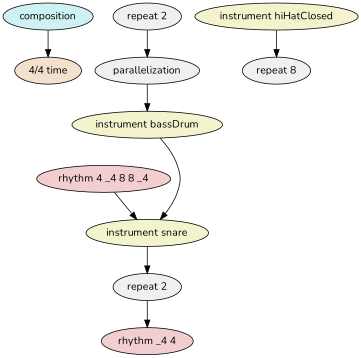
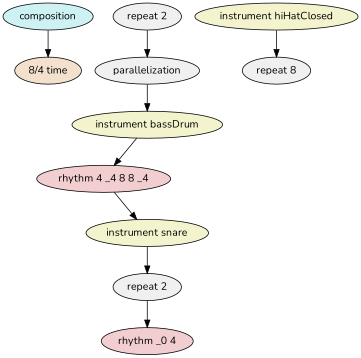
  digraph {
    fontname=Nunito
    ordering=out
    node [fillcolor="#f0f0f0" fontname=Nunito style=filled]
    edge [fontname=Nunito]
    n1 [fillcolor="#cef2f3" label=composition]
-   n2 [fillcolor="#f3e1ce" label="4/4 time"]
+   n2 [fillcolor="#f3e1ce" label="8/4 time"]
    n3 [label="repeat 2"]
    n4 [label=parallelization]
    n5 [fillcolor="#f3f3ce" label="instrument bassDrum"]
    n6 [fillcolor="#f3f3ce" label="instrument hiHatClosed"]
    n7 [label="repeat 8"]
    n8 [fillcolor="#f3ced0" label="rhythm 4 _4 8 8 _4"]
    n9 [fillcolor="#f3f3ce" label="instrument snare"]
    n10 [label="repeat 2"]
-   n11 [fillcolor="#f3ced0" label="rhythm _4 4"]
+   n11 [fillcolor="#f3ced0" label="rhythm _0 4"]
    n1 -> n2
    n3 -> n4
    n4 -> n5
-   n5 -> n9
+   n5 -> n8
    n6 -> n7
    n8 -> n9
    n9 -> n10
    n10 -> n11
  }
